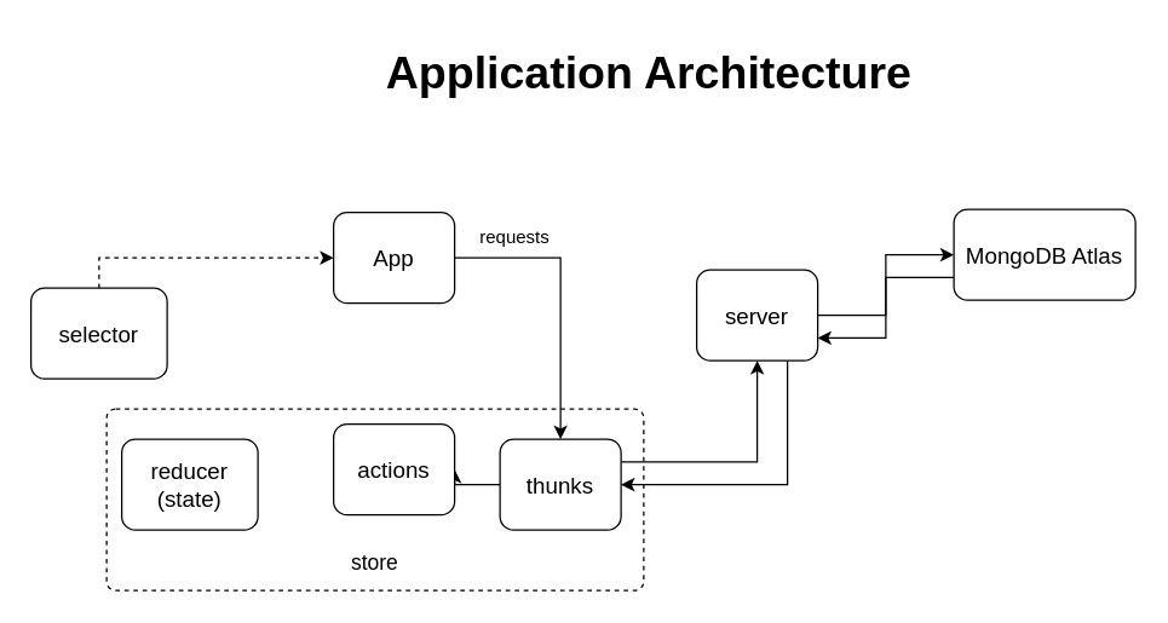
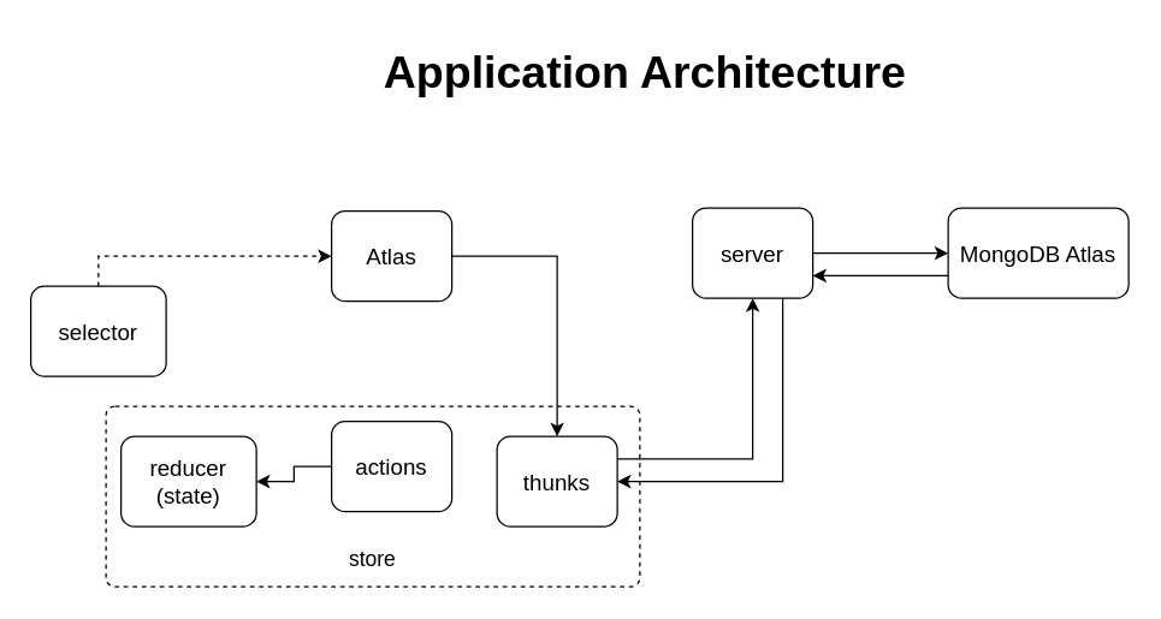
  <mxCell id="0" />
  <mxCell id="1" parent="0" />
  <mxCell id="2" value="&lt;br style=&quot;font-size: 14px;&quot;&gt;&lt;br style=&quot;font-size: 14px;&quot;&gt;&lt;br style=&quot;font-size: 14px;&quot;&gt;&lt;br style=&quot;font-size: 14px;&quot;&gt;&lt;br style=&quot;font-size: 14px;&quot;&gt;store" style="rounded=1;whiteSpace=wrap;html=1;arcSize=5;dashed=1;fontSize=14;" vertex="1" parent="1"><mxGeometry x="70" y="270" width="355" height="120" as="geometry" /></mxCell>
  <mxCell id="3" style="edgeStyle=orthogonalEdgeStyle;rounded=0;orthogonalLoop=1;jettySize=auto;html=1;exitX=1;exitY=0.5;exitDx=0;exitDy=0;entryX=0.5;entryY=0;entryDx=0;entryDy=0;" edge="1" parent="1" source="4" target="9"><mxGeometry relative="1" as="geometry" /></mxCell>
- <mxCell id="4" value="App" style="rounded=1;whiteSpace=wrap;html=1;fontSize=15;" vertex="1" parent="1"><mxGeometry x="220" y="140" width="80" height="60" as="geometry" /></mxCell>
+ <mxCell id="4" value="Atlas" style="rounded=1;whiteSpace=wrap;html=1;fontSize=15;" vertex="1" parent="1"><mxGeometry x="220" y="140" width="80" height="60" as="geometry" /></mxCell>
  <mxCell id="5" style="edgeStyle=orthogonalEdgeStyle;rounded=0;orthogonalLoop=1;jettySize=auto;html=1;exitX=0;exitY=0.75;exitDx=0;exitDy=0;entryX=1;entryY=0.75;entryDx=0;entryDy=0;" edge="1" parent="1" source="6" target="14"><mxGeometry relative="1" as="geometry" /></mxCell>
  <mxCell id="6" value="MongoDB Atlas" style="rounded=1;whiteSpace=wrap;html=1;fontSize=15;" vertex="1" parent="1"><mxGeometry x="630" y="138" width="120" height="60" as="geometry" /></mxCell>
  <mxCell id="7" style="edgeStyle=orthogonalEdgeStyle;rounded=0;orthogonalLoop=1;jettySize=auto;html=1;exitX=1;exitY=0.25;exitDx=0;exitDy=0;entryX=0.5;entryY=1;entryDx=0;entryDy=0;" edge="1" parent="1" source="9" target="14"><mxGeometry relative="1" as="geometry" /></mxCell>
- <mxCell id="8" style="edgeStyle=orthogonalEdgeStyle;rounded=0;orthogonalLoop=1;jettySize=auto;html=1;exitX=0;exitY=0.5;exitDx=0;exitDy=0;entryX=1;entryY=0.5;entryDx=0;entryDy=0;" edge="1" parent="1" source="9" target="11"><mxGeometry relative="1" as="geometry" /></mxCell>
  <mxCell id="9" value="thunks" style="rounded=1;whiteSpace=wrap;html=1;fontSize=15;" vertex="1" parent="1"><mxGeometry x="330" y="290" width="80" height="60" as="geometry" /></mxCell>
+ <mxCell id="10" style="edgeStyle=orthogonalEdgeStyle;rounded=0;orthogonalLoop=1;jettySize=auto;html=1;exitX=0;exitY=0.5;exitDx=0;exitDy=0;entryX=1;entryY=0.5;entryDx=0;entryDy=0;" edge="1" parent="1" source="11" target="17"><mxGeometry relative="1" as="geometry" /></mxCell>
  <mxCell id="11" value="actions" style="rounded=1;whiteSpace=wrap;html=1;fontSize=15;" vertex="1" parent="1"><mxGeometry x="220" y="280" width="80" height="60" as="geometry" /></mxCell>
  <mxCell id="12" style="edgeStyle=orthogonalEdgeStyle;rounded=0;orthogonalLoop=1;jettySize=auto;html=1;exitX=1;exitY=0.5;exitDx=0;exitDy=0;entryX=0;entryY=0.5;entryDx=0;entryDy=0;" edge="1" parent="1" source="14" target="6"><mxGeometry relative="1" as="geometry" /></mxCell>
  <mxCell id="13" style="edgeStyle=orthogonalEdgeStyle;rounded=0;orthogonalLoop=1;jettySize=auto;html=1;exitX=0.75;exitY=1;exitDx=0;exitDy=0;entryX=1;entryY=0.5;entryDx=0;entryDy=0;" edge="1" parent="1" source="14" target="9"><mxGeometry relative="1" as="geometry" /></mxCell>
- <mxCell id="14" value="server" style="rounded=1;whiteSpace=wrap;html=1;fontSize=15;" vertex="1" parent="1"><mxGeometry x="460" y="178" width="80" height="60" as="geometry" /></mxCell>
+ <mxCell id="14" value="server" style="rounded=1;whiteSpace=wrap;html=1;fontSize=15;" vertex="1" parent="1"><mxGeometry x="460" y="138" width="80" height="60" as="geometry" /></mxCell>
  <mxCell id="15" style="edgeStyle=orthogonalEdgeStyle;rounded=0;orthogonalLoop=1;jettySize=auto;html=1;exitX=0.5;exitY=0;exitDx=0;exitDy=0;dashed=1;" edge="1" parent="1" source="16" target="4"><mxGeometry relative="1" as="geometry" /></mxCell>
  <mxCell id="16" value="selector" style="rounded=1;whiteSpace=wrap;html=1;fontSize=15;" vertex="1" parent="1"><mxGeometry x="20" y="190" width="90" height="60" as="geometry" /></mxCell>
  <mxCell id="17" value="reducer&lt;br&gt;(state)" style="rounded=1;whiteSpace=wrap;html=1;fontSize=15;" vertex="1" parent="1"><mxGeometry x="80" y="290" width="90" height="60" as="geometry" /></mxCell>
- <mxCell id="18" value="requests" style="text;html=1;strokeColor=none;fillColor=none;align=center;verticalAlign=middle;whiteSpace=wrap;rounded=0;" vertex="1" parent="1"><mxGeometry x="310" y="142" width="60" height="30" as="geometry" /></mxCell>
  <mxCell id="19" value="&lt;h1&gt;Application Architecture&lt;/h1&gt;" style="text;html=1;strokeColor=none;fillColor=none;spacing=5;spacingTop=-20;whiteSpace=wrap;overflow=hidden;rounded=0;dashed=1;fontSize=15;" vertex="1" parent="1"><mxGeometry x="250" y="20" width="370" height="50" as="geometry" /></mxCell>
